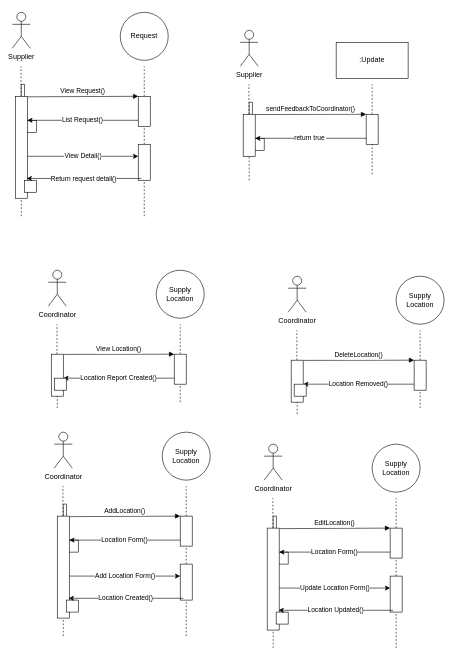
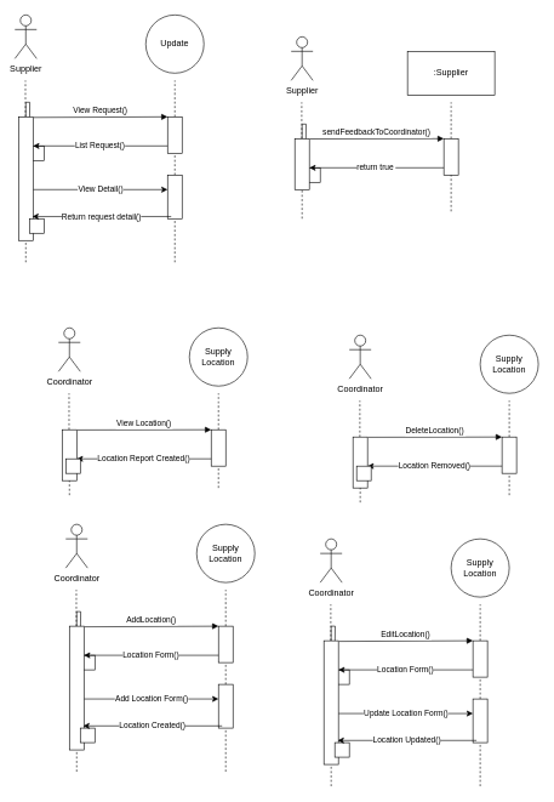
  <mxCell id="0" />
  <mxCell id="1" parent="0" />
  <mxCell id="2" value="View Request()" style="verticalAlign=bottom;endArrow=block;entryX=0;entryY=0;shadow=0;strokeWidth=1;exitX=1.04;exitY=0.005;exitDx=0;exitDy=0;exitPerimeter=0;" parent="1" source="15" edge="1"><mxGeometry relative="1" as="geometry"><mxPoint x="50" y="160" as="sourcePoint" /><mxPoint x="230" y="160" as="targetPoint" /><Array as="points" /></mxGeometry></mxCell>
  <mxCell id="3" value="Supplier&lt;br&gt;" style="shape=umlActor;verticalLabelPosition=bottom;verticalAlign=top;html=1;outlineConnect=0;" vertex="1" parent="1"><mxGeometry x="20" y="20" width="30" height="60" as="geometry" /></mxCell>
  <mxCell id="4" value="" style="endArrow=none;dashed=1;html=1;" edge="1" parent="1" source="15"><mxGeometry width="50" height="50" relative="1" as="geometry"><mxPoint x="34.5" y="320" as="sourcePoint" /><mxPoint x="34.5" y="110" as="targetPoint" /></mxGeometry></mxCell>
- <mxCell id="5" value="Request" style="ellipse;whiteSpace=wrap;html=1;aspect=fixed;rounded=0;shadow=0;strokeWidth=1;" vertex="1" parent="1"><mxGeometry x="200" y="20" width="80" height="80" as="geometry" /></mxCell>
+ <mxCell id="5" value="Update" style="ellipse;whiteSpace=wrap;html=1;aspect=fixed;rounded=0;shadow=0;strokeWidth=1;" vertex="1" parent="1"><mxGeometry x="200" y="20" width="80" height="80" as="geometry" /></mxCell>
  <mxCell id="6" value="" style="endArrow=none;dashed=1;html=1;" edge="1" parent="1" source="7"><mxGeometry width="50" height="50" relative="1" as="geometry"><mxPoint x="240" y="300" as="sourcePoint" /><mxPoint x="240" y="110" as="targetPoint" /><Array as="points"><mxPoint x="240" y="120" /></Array></mxGeometry></mxCell>
  <mxCell id="7" value="" style="points=[];perimeter=orthogonalPerimeter;rounded=0;shadow=0;strokeWidth=1;" vertex="1" parent="1"><mxGeometry x="230" y="160" width="20" height="50" as="geometry" /></mxCell>
  <mxCell id="8" value="" style="endArrow=none;dashed=1;html=1;" edge="1" parent="1" source="12" target="7"><mxGeometry width="50" height="50" relative="1" as="geometry"><mxPoint x="240" y="330" as="sourcePoint" /><mxPoint x="240" y="110" as="targetPoint" /></mxGeometry></mxCell>
  <mxCell id="9" value="" style="points=[];perimeter=orthogonalPerimeter;rounded=0;shadow=0;strokeWidth=1;" vertex="1" parent="1"><mxGeometry x="40" y="200" width="20" height="20" as="geometry" /></mxCell>
  <mxCell id="10" style="edgeStyle=orthogonalEdgeStyle;rounded=0;orthogonalLoop=1;jettySize=auto;html=1;" edge="1" parent="1" source="15"><mxGeometry relative="1" as="geometry"><mxPoint x="200" y="230" as="sourcePoint" /><mxPoint x="40" y="190" as="targetPoint" /><Array as="points" /></mxGeometry></mxCell>
  <mxCell id="11" value="List Request()" style="edgeStyle=orthogonalEdgeStyle;rounded=0;orthogonalLoop=1;jettySize=auto;html=1;" edge="1" parent="1" source="7" target="15"><mxGeometry relative="1" as="geometry"><mxPoint x="230" y="200" as="sourcePoint" /><mxPoint x="40" y="190" as="targetPoint" /><Array as="points"><mxPoint x="150" y="200" /><mxPoint x="150" y="200" /></Array></mxGeometry></mxCell>
  <mxCell id="12" value="" style="points=[];perimeter=orthogonalPerimeter;rounded=0;shadow=0;strokeWidth=1;" vertex="1" parent="1"><mxGeometry x="230" y="240" width="20" height="60" as="geometry" /></mxCell>
  <mxCell id="13" value="" style="endArrow=none;dashed=1;html=1;" edge="1" parent="1" target="12"><mxGeometry width="50" height="50" relative="1" as="geometry"><mxPoint x="240" y="360" as="sourcePoint" /><mxPoint x="240" y="210" as="targetPoint" /></mxGeometry></mxCell>
  <mxCell id="14" value="View Detail()" style="endArrow=classic;html=1;" edge="1" parent="1" target="12"><mxGeometry width="50" height="50" relative="1" as="geometry"><mxPoint x="45" y="260" as="sourcePoint" /><mxPoint x="95" y="210" as="targetPoint" /></mxGeometry></mxCell>
  <mxCell id="15" value="" style="points=[];perimeter=orthogonalPerimeter;rounded=0;shadow=0;strokeWidth=1;" vertex="1" parent="1"><mxGeometry x="25" y="160" width="20" height="170" as="geometry" /></mxCell>
  <mxCell id="16" value="" style="endArrow=none;dashed=1;html=1;" edge="1" parent="1" target="15"><mxGeometry width="50" height="50" relative="1" as="geometry"><mxPoint x="35" y="360" as="sourcePoint" /><mxPoint x="34.5" y="110" as="targetPoint" /></mxGeometry></mxCell>
  <mxCell id="17" value="" style="points=[];perimeter=orthogonalPerimeter;rounded=0;shadow=0;strokeWidth=1;" vertex="1" parent="1"><mxGeometry x="40" y="300" width="20" height="20" as="geometry" /></mxCell>
  <mxCell id="18" value="Return request detail()" style="endArrow=classic;html=1;" edge="1" parent="1"><mxGeometry width="50" height="50" relative="1" as="geometry"><mxPoint x="235" y="297" as="sourcePoint" /><mxPoint x="44" y="297" as="targetPoint" /></mxGeometry></mxCell>
  <mxCell id="19" value="sendFeedbackToCoordinator()" style="verticalAlign=bottom;endArrow=block;entryX=0;entryY=0;shadow=0;strokeWidth=1;exitX=1.04;exitY=0.005;exitDx=0;exitDy=0;exitPerimeter=0;" edge="1" source="28" parent="1"><mxGeometry relative="1" as="geometry"><mxPoint x="430" y="190" as="sourcePoint" /><mxPoint x="610" y="190" as="targetPoint" /><Array as="points" /></mxGeometry></mxCell>
  <mxCell id="20" value="Supplier&lt;br&gt;" style="shape=umlActor;verticalLabelPosition=bottom;verticalAlign=top;html=1;outlineConnect=0;" vertex="1" parent="1"><mxGeometry x="400" y="50" width="30" height="60" as="geometry" /></mxCell>
  <mxCell id="21" value="" style="endArrow=none;dashed=1;html=1;" edge="1" source="28" parent="1"><mxGeometry width="50" height="50" relative="1" as="geometry"><mxPoint x="414.5" y="350" as="sourcePoint" /><mxPoint x="414.5" y="140" as="targetPoint" /></mxGeometry></mxCell>
  <mxCell id="22" value="" style="endArrow=none;dashed=1;html=1;" edge="1" source="23" parent="1"><mxGeometry width="50" height="50" relative="1" as="geometry"><mxPoint x="620" y="330" as="sourcePoint" /><mxPoint x="620" y="140" as="targetPoint" /><Array as="points"><mxPoint x="620" y="150" /></Array></mxGeometry></mxCell>
  <mxCell id="23" value="" style="points=[];perimeter=orthogonalPerimeter;rounded=0;shadow=0;strokeWidth=1;" vertex="1" parent="1"><mxGeometry x="610" y="190" width="20" height="50" as="geometry" /></mxCell>
  <mxCell id="24" value="" style="endArrow=none;dashed=1;html=1;" edge="1" target="23" parent="1"><mxGeometry width="50" height="50" relative="1" as="geometry"><mxPoint x="620" y="290" as="sourcePoint" /><mxPoint x="620" y="140" as="targetPoint" /></mxGeometry></mxCell>
  <mxCell id="25" value="" style="points=[];perimeter=orthogonalPerimeter;rounded=0;shadow=0;strokeWidth=1;" vertex="1" parent="1"><mxGeometry x="420" y="230" width="20" height="20" as="geometry" /></mxCell>
  <mxCell id="26" style="edgeStyle=orthogonalEdgeStyle;rounded=0;orthogonalLoop=1;jettySize=auto;html=1;" edge="1" source="28" parent="1"><mxGeometry relative="1" as="geometry"><mxPoint x="580" y="260" as="sourcePoint" /><mxPoint x="420" y="220" as="targetPoint" /><Array as="points" /></mxGeometry></mxCell>
  <mxCell id="27" value="return true&amp;nbsp;" style="edgeStyle=orthogonalEdgeStyle;rounded=0;orthogonalLoop=1;jettySize=auto;html=1;" edge="1" source="23" target="28" parent="1"><mxGeometry relative="1" as="geometry"><mxPoint x="610" y="230" as="sourcePoint" /><mxPoint x="420" y="220" as="targetPoint" /><Array as="points"><mxPoint x="530" y="230" /><mxPoint x="530" y="230" /></Array></mxGeometry></mxCell>
  <mxCell id="28" value="" style="points=[];perimeter=orthogonalPerimeter;rounded=0;shadow=0;strokeWidth=1;" vertex="1" parent="1"><mxGeometry x="405" y="190" width="20" height="70" as="geometry" /></mxCell>
  <mxCell id="29" value="" style="endArrow=none;dashed=1;html=1;" edge="1" target="28" parent="1"><mxGeometry width="50" height="50" relative="1" as="geometry"><mxPoint x="415" y="300" as="sourcePoint" /><mxPoint x="414.5" y="140" as="targetPoint" /></mxGeometry></mxCell>
- <mxCell id="30" value=":Update&lt;br&gt;" style="rounded=0;whiteSpace=wrap;html=1;shadow=0;strokeWidth=1;" vertex="1" parent="1"><mxGeometry x="560" y="70" width="120" height="60" as="geometry" /></mxCell>
+ <mxCell id="30" value=":Supplier&lt;br&gt;" style="rounded=0;whiteSpace=wrap;html=1;shadow=0;strokeWidth=1;" vertex="1" parent="1"><mxGeometry x="560" y="70" width="120" height="60" as="geometry" /></mxCell>
  <mxCell id="31" value="View Location()" style="verticalAlign=bottom;endArrow=block;entryX=0;entryY=0;shadow=0;strokeWidth=1;exitX=1.04;exitY=0.005;exitDx=0;exitDy=0;exitPerimeter=0;" edge="1" source="39" parent="1"><mxGeometry relative="1" as="geometry"><mxPoint x="110" y="590" as="sourcePoint" /><mxPoint x="290" y="590" as="targetPoint" /><Array as="points" /></mxGeometry></mxCell>
  <mxCell id="32" value="Coordinator&lt;br&gt;" style="shape=umlActor;verticalLabelPosition=bottom;verticalAlign=top;html=1;outlineConnect=0;" vertex="1" parent="1"><mxGeometry x="80" y="450" width="30" height="60" as="geometry" /></mxCell>
  <mxCell id="33" value="" style="endArrow=none;dashed=1;html=1;" edge="1" source="39" parent="1"><mxGeometry width="50" height="50" relative="1" as="geometry"><mxPoint x="94.5" y="750" as="sourcePoint" /><mxPoint x="94.5" y="540" as="targetPoint" /></mxGeometry></mxCell>
  <mxCell id="34" value="Supply Location" style="ellipse;whiteSpace=wrap;html=1;aspect=fixed;rounded=0;shadow=0;strokeWidth=1;" vertex="1" parent="1"><mxGeometry x="260" y="450" width="80" height="80" as="geometry" /></mxCell>
  <mxCell id="35" value="" style="endArrow=none;dashed=1;html=1;" edge="1" source="36" parent="1"><mxGeometry width="50" height="50" relative="1" as="geometry"><mxPoint x="300" y="730" as="sourcePoint" /><mxPoint x="300" y="540" as="targetPoint" /><Array as="points"><mxPoint x="300" y="550" /></Array></mxGeometry></mxCell>
  <mxCell id="36" value="" style="points=[];perimeter=orthogonalPerimeter;rounded=0;shadow=0;strokeWidth=1;" vertex="1" parent="1"><mxGeometry x="290" y="590" width="20" height="50" as="geometry" /></mxCell>
  <mxCell id="37" value="" style="endArrow=none;dashed=1;html=1;" edge="1" target="36" parent="1"><mxGeometry width="50" height="50" relative="1" as="geometry"><mxPoint x="300" y="670" as="sourcePoint" /><mxPoint x="300" y="540" as="targetPoint" /></mxGeometry></mxCell>
  <mxCell id="38" value="Location Report Created()" style="edgeStyle=orthogonalEdgeStyle;rounded=0;orthogonalLoop=1;jettySize=auto;html=1;" edge="1" source="36" target="39" parent="1"><mxGeometry relative="1" as="geometry"><mxPoint x="290" y="630" as="sourcePoint" /><mxPoint x="100" y="620" as="targetPoint" /><Array as="points"><mxPoint x="210" y="630" /><mxPoint x="210" y="630" /></Array></mxGeometry></mxCell>
  <mxCell id="39" value="" style="points=[];perimeter=orthogonalPerimeter;rounded=0;shadow=0;strokeWidth=1;" vertex="1" parent="1"><mxGeometry x="85" y="590" width="20" height="70" as="geometry" /></mxCell>
  <mxCell id="40" value="" style="endArrow=none;dashed=1;html=1;" edge="1" target="39" parent="1"><mxGeometry width="50" height="50" relative="1" as="geometry"><mxPoint x="95" y="680" as="sourcePoint" /><mxPoint x="94.5" y="540" as="targetPoint" /></mxGeometry></mxCell>
  <mxCell id="41" value="" style="points=[];perimeter=orthogonalPerimeter;rounded=0;shadow=0;strokeWidth=1;" vertex="1" parent="1"><mxGeometry x="90" y="630" width="20" height="20" as="geometry" /></mxCell>
  <mxCell id="42" value="AddLocation()" style="verticalAlign=bottom;endArrow=block;entryX=0;entryY=0;shadow=0;strokeWidth=1;exitX=1.04;exitY=0.005;exitDx=0;exitDy=0;exitPerimeter=0;" edge="1" source="55" parent="1"><mxGeometry relative="1" as="geometry"><mxPoint x="120" y="860" as="sourcePoint" /><mxPoint x="300" y="860" as="targetPoint" /><Array as="points" /></mxGeometry></mxCell>
  <mxCell id="43" value="Coordinator" style="shape=umlActor;verticalLabelPosition=bottom;verticalAlign=top;html=1;outlineConnect=0;" vertex="1" parent="1"><mxGeometry x="90" y="720" width="30" height="60" as="geometry" /></mxCell>
  <mxCell id="44" value="" style="endArrow=none;dashed=1;html=1;" edge="1" source="55" parent="1"><mxGeometry width="50" height="50" relative="1" as="geometry"><mxPoint x="104.5" y="1020" as="sourcePoint" /><mxPoint x="104.5" y="810" as="targetPoint" /></mxGeometry></mxCell>
  <mxCell id="45" value="Supply Location" style="ellipse;whiteSpace=wrap;html=1;aspect=fixed;rounded=0;shadow=0;strokeWidth=1;" vertex="1" parent="1"><mxGeometry x="270" y="720" width="80" height="80" as="geometry" /></mxCell>
  <mxCell id="46" value="" style="endArrow=none;dashed=1;html=1;" edge="1" source="47" parent="1"><mxGeometry width="50" height="50" relative="1" as="geometry"><mxPoint x="310" y="1000" as="sourcePoint" /><mxPoint x="310" y="810" as="targetPoint" /><Array as="points"><mxPoint x="310" y="820" /></Array></mxGeometry></mxCell>
  <mxCell id="47" value="" style="points=[];perimeter=orthogonalPerimeter;rounded=0;shadow=0;strokeWidth=1;" vertex="1" parent="1"><mxGeometry x="300" y="860" width="20" height="50" as="geometry" /></mxCell>
  <mxCell id="48" value="" style="endArrow=none;dashed=1;html=1;" edge="1" source="52" target="47" parent="1"><mxGeometry width="50" height="50" relative="1" as="geometry"><mxPoint x="310" y="1030" as="sourcePoint" /><mxPoint x="310" y="810" as="targetPoint" /></mxGeometry></mxCell>
  <mxCell id="49" value="" style="points=[];perimeter=orthogonalPerimeter;rounded=0;shadow=0;strokeWidth=1;" vertex="1" parent="1"><mxGeometry x="110" y="900" width="20" height="20" as="geometry" /></mxCell>
  <mxCell id="50" style="edgeStyle=orthogonalEdgeStyle;rounded=0;orthogonalLoop=1;jettySize=auto;html=1;" edge="1" source="55" parent="1"><mxGeometry relative="1" as="geometry"><mxPoint x="270" y="930" as="sourcePoint" /><mxPoint x="110" y="890" as="targetPoint" /><Array as="points" /></mxGeometry></mxCell>
  <mxCell id="51" value="Location Form()" style="edgeStyle=orthogonalEdgeStyle;rounded=0;orthogonalLoop=1;jettySize=auto;html=1;" edge="1" source="47" target="55" parent="1"><mxGeometry relative="1" as="geometry"><mxPoint x="300" y="900" as="sourcePoint" /><mxPoint x="110" y="890" as="targetPoint" /><Array as="points"><mxPoint x="220" y="900" /><mxPoint x="220" y="900" /></Array></mxGeometry></mxCell>
  <mxCell id="52" value="" style="points=[];perimeter=orthogonalPerimeter;rounded=0;shadow=0;strokeWidth=1;" vertex="1" parent="1"><mxGeometry x="300" y="940" width="20" height="60" as="geometry" /></mxCell>
  <mxCell id="53" value="" style="endArrow=none;dashed=1;html=1;" edge="1" target="52" parent="1"><mxGeometry width="50" height="50" relative="1" as="geometry"><mxPoint x="310" y="1060" as="sourcePoint" /><mxPoint x="310" y="910" as="targetPoint" /></mxGeometry></mxCell>
  <mxCell id="54" value="Add Location Form()" style="endArrow=classic;html=1;" edge="1" target="52" parent="1"><mxGeometry width="50" height="50" relative="1" as="geometry"><mxPoint x="115" y="960" as="sourcePoint" /><mxPoint x="165" y="910" as="targetPoint" /></mxGeometry></mxCell>
  <mxCell id="55" value="" style="points=[];perimeter=orthogonalPerimeter;rounded=0;shadow=0;strokeWidth=1;" vertex="1" parent="1"><mxGeometry x="95" y="860" width="20" height="170" as="geometry" /></mxCell>
  <mxCell id="56" value="" style="endArrow=none;dashed=1;html=1;" edge="1" target="55" parent="1"><mxGeometry width="50" height="50" relative="1" as="geometry"><mxPoint x="105" y="1060" as="sourcePoint" /><mxPoint x="104.5" y="810" as="targetPoint" /></mxGeometry></mxCell>
  <mxCell id="57" value="" style="points=[];perimeter=orthogonalPerimeter;rounded=0;shadow=0;strokeWidth=1;" vertex="1" parent="1"><mxGeometry x="110" y="1000" width="20" height="20" as="geometry" /></mxCell>
  <mxCell id="58" value="Location Created()" style="endArrow=classic;html=1;" edge="1" parent="1"><mxGeometry width="50" height="50" relative="1" as="geometry"><mxPoint x="305" y="997" as="sourcePoint" /><mxPoint x="114" y="997" as="targetPoint" /></mxGeometry></mxCell>
  <mxCell id="59" value="EditLocation()" style="verticalAlign=bottom;endArrow=block;entryX=0;entryY=0;shadow=0;strokeWidth=1;exitX=1.04;exitY=0.005;exitDx=0;exitDy=0;exitPerimeter=0;" edge="1" source="72" parent="1"><mxGeometry relative="1" as="geometry"><mxPoint x="470" y="880" as="sourcePoint" /><mxPoint x="650" y="880" as="targetPoint" /><Array as="points" /></mxGeometry></mxCell>
  <mxCell id="60" value="Coordinator" style="shape=umlActor;verticalLabelPosition=bottom;verticalAlign=top;html=1;outlineConnect=0;" vertex="1" parent="1"><mxGeometry x="440" y="740" width="30" height="60" as="geometry" /></mxCell>
  <mxCell id="61" value="" style="endArrow=none;dashed=1;html=1;" edge="1" source="72" parent="1"><mxGeometry width="50" height="50" relative="1" as="geometry"><mxPoint x="454.5" y="1040" as="sourcePoint" /><mxPoint x="454.5" y="830" as="targetPoint" /></mxGeometry></mxCell>
  <mxCell id="62" value="Supply Location" style="ellipse;whiteSpace=wrap;html=1;aspect=fixed;rounded=0;shadow=0;strokeWidth=1;" vertex="1" parent="1"><mxGeometry x="620" y="740" width="80" height="80" as="geometry" /></mxCell>
  <mxCell id="63" value="" style="endArrow=none;dashed=1;html=1;" edge="1" source="64" parent="1"><mxGeometry width="50" height="50" relative="1" as="geometry"><mxPoint x="660" y="1020" as="sourcePoint" /><mxPoint x="660" y="830" as="targetPoint" /><Array as="points"><mxPoint x="660" y="840" /></Array></mxGeometry></mxCell>
  <mxCell id="64" value="" style="points=[];perimeter=orthogonalPerimeter;rounded=0;shadow=0;strokeWidth=1;" vertex="1" parent="1"><mxGeometry x="650" y="880" width="20" height="50" as="geometry" /></mxCell>
  <mxCell id="65" value="" style="endArrow=none;dashed=1;html=1;" edge="1" source="69" target="64" parent="1"><mxGeometry width="50" height="50" relative="1" as="geometry"><mxPoint x="660" y="1050" as="sourcePoint" /><mxPoint x="660" y="830" as="targetPoint" /></mxGeometry></mxCell>
  <mxCell id="66" value="" style="points=[];perimeter=orthogonalPerimeter;rounded=0;shadow=0;strokeWidth=1;" vertex="1" parent="1"><mxGeometry x="460" y="920" width="20" height="20" as="geometry" /></mxCell>
  <mxCell id="67" style="edgeStyle=orthogonalEdgeStyle;rounded=0;orthogonalLoop=1;jettySize=auto;html=1;" edge="1" source="72" parent="1"><mxGeometry relative="1" as="geometry"><mxPoint x="620" y="950" as="sourcePoint" /><mxPoint x="460" y="910" as="targetPoint" /><Array as="points" /></mxGeometry></mxCell>
  <mxCell id="68" value="Location Form()" style="edgeStyle=orthogonalEdgeStyle;rounded=0;orthogonalLoop=1;jettySize=auto;html=1;" edge="1" source="64" target="72" parent="1"><mxGeometry relative="1" as="geometry"><mxPoint x="650" y="920" as="sourcePoint" /><mxPoint x="460" y="910" as="targetPoint" /><Array as="points"><mxPoint x="570" y="920" /><mxPoint x="570" y="920" /></Array></mxGeometry></mxCell>
  <mxCell id="69" value="" style="points=[];perimeter=orthogonalPerimeter;rounded=0;shadow=0;strokeWidth=1;" vertex="1" parent="1"><mxGeometry x="650" y="960" width="20" height="60" as="geometry" /></mxCell>
  <mxCell id="70" value="" style="endArrow=none;dashed=1;html=1;" edge="1" target="69" parent="1"><mxGeometry width="50" height="50" relative="1" as="geometry"><mxPoint x="660" y="1080" as="sourcePoint" /><mxPoint x="660" y="930" as="targetPoint" /></mxGeometry></mxCell>
  <mxCell id="71" value="Update Location Form()" style="endArrow=classic;html=1;" edge="1" target="69" parent="1"><mxGeometry width="50" height="50" relative="1" as="geometry"><mxPoint x="465" y="980" as="sourcePoint" /><mxPoint x="515" y="930" as="targetPoint" /></mxGeometry></mxCell>
  <mxCell id="72" value="" style="points=[];perimeter=orthogonalPerimeter;rounded=0;shadow=0;strokeWidth=1;" vertex="1" parent="1"><mxGeometry x="445" y="880" width="20" height="170" as="geometry" /></mxCell>
  <mxCell id="73" value="" style="endArrow=none;dashed=1;html=1;" edge="1" target="72" parent="1"><mxGeometry width="50" height="50" relative="1" as="geometry"><mxPoint x="455" y="1080" as="sourcePoint" /><mxPoint x="454.5" y="830" as="targetPoint" /></mxGeometry></mxCell>
  <mxCell id="74" value="" style="points=[];perimeter=orthogonalPerimeter;rounded=0;shadow=0;strokeWidth=1;" vertex="1" parent="1"><mxGeometry x="460" y="1020" width="20" height="20" as="geometry" /></mxCell>
  <mxCell id="75" value="Location Updated()" style="endArrow=classic;html=1;" edge="1" parent="1"><mxGeometry width="50" height="50" relative="1" as="geometry"><mxPoint x="655" y="1017" as="sourcePoint" /><mxPoint x="464" y="1017" as="targetPoint" /></mxGeometry></mxCell>
  <mxCell id="76" value="DeleteLocation()" style="verticalAlign=bottom;endArrow=block;entryX=0;entryY=0;shadow=0;strokeWidth=1;exitX=1.04;exitY=0.005;exitDx=0;exitDy=0;exitPerimeter=0;" edge="1" source="84" parent="1"><mxGeometry relative="1" as="geometry"><mxPoint x="510" y="600" as="sourcePoint" /><mxPoint x="690" y="600" as="targetPoint" /><Array as="points" /></mxGeometry></mxCell>
  <mxCell id="77" value="Coordinator&lt;br&gt;" style="shape=umlActor;verticalLabelPosition=bottom;verticalAlign=top;html=1;outlineConnect=0;" vertex="1" parent="1"><mxGeometry x="480" y="460" width="30" height="60" as="geometry" /></mxCell>
  <mxCell id="78" value="" style="endArrow=none;dashed=1;html=1;" edge="1" source="84" parent="1"><mxGeometry width="50" height="50" relative="1" as="geometry"><mxPoint x="494.5" y="760" as="sourcePoint" /><mxPoint x="494.5" y="550" as="targetPoint" /></mxGeometry></mxCell>
  <mxCell id="79" value="Supply Location" style="ellipse;whiteSpace=wrap;html=1;aspect=fixed;rounded=0;shadow=0;strokeWidth=1;" vertex="1" parent="1"><mxGeometry x="660" y="460" width="80" height="80" as="geometry" /></mxCell>
  <mxCell id="80" value="" style="endArrow=none;dashed=1;html=1;" edge="1" source="81" parent="1"><mxGeometry width="50" height="50" relative="1" as="geometry"><mxPoint x="700" y="740" as="sourcePoint" /><mxPoint x="700" y="550" as="targetPoint" /><Array as="points"><mxPoint x="700" y="560" /></Array></mxGeometry></mxCell>
  <mxCell id="81" value="" style="points=[];perimeter=orthogonalPerimeter;rounded=0;shadow=0;strokeWidth=1;" vertex="1" parent="1"><mxGeometry x="690" y="600" width="20" height="50" as="geometry" /></mxCell>
  <mxCell id="82" value="" style="endArrow=none;dashed=1;html=1;" edge="1" target="81" parent="1"><mxGeometry width="50" height="50" relative="1" as="geometry"><mxPoint x="700" y="680" as="sourcePoint" /><mxPoint x="700" y="550" as="targetPoint" /></mxGeometry></mxCell>
  <mxCell id="83" value="Location Removed()" style="edgeStyle=orthogonalEdgeStyle;rounded=0;orthogonalLoop=1;jettySize=auto;html=1;" edge="1" source="81" target="84" parent="1"><mxGeometry relative="1" as="geometry"><mxPoint x="690" y="640" as="sourcePoint" /><mxPoint x="500" y="630" as="targetPoint" /><Array as="points"><mxPoint x="610" y="640" /><mxPoint x="610" y="640" /></Array></mxGeometry></mxCell>
  <mxCell id="84" value="" style="points=[];perimeter=orthogonalPerimeter;rounded=0;shadow=0;strokeWidth=1;" vertex="1" parent="1"><mxGeometry x="485" y="600" width="20" height="70" as="geometry" /></mxCell>
  <mxCell id="85" value="" style="endArrow=none;dashed=1;html=1;" edge="1" target="84" parent="1"><mxGeometry width="50" height="50" relative="1" as="geometry"><mxPoint x="495" y="690" as="sourcePoint" /><mxPoint x="494.5" y="550" as="targetPoint" /></mxGeometry></mxCell>
  <mxCell id="86" value="" style="points=[];perimeter=orthogonalPerimeter;rounded=0;shadow=0;strokeWidth=1;" vertex="1" parent="1"><mxGeometry x="490" y="640" width="20" height="20" as="geometry" /></mxCell>
